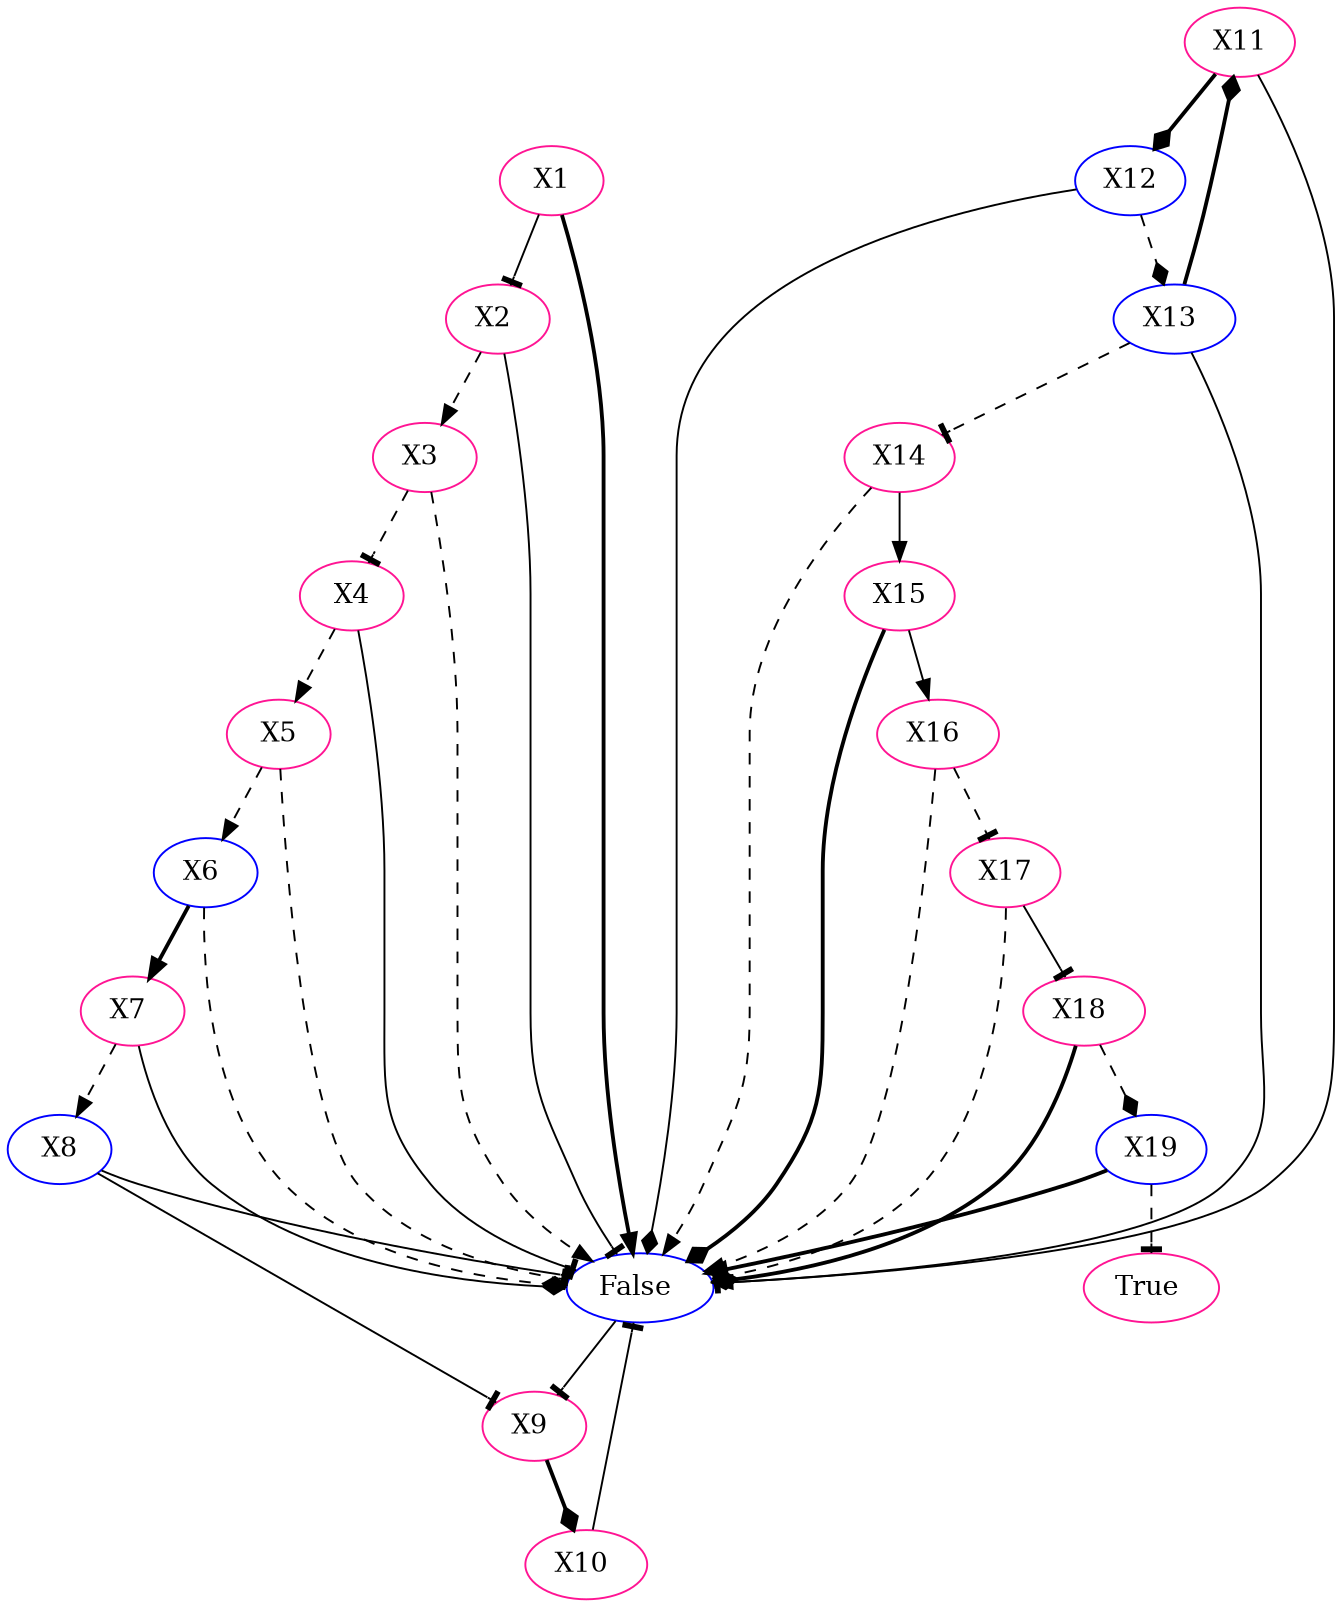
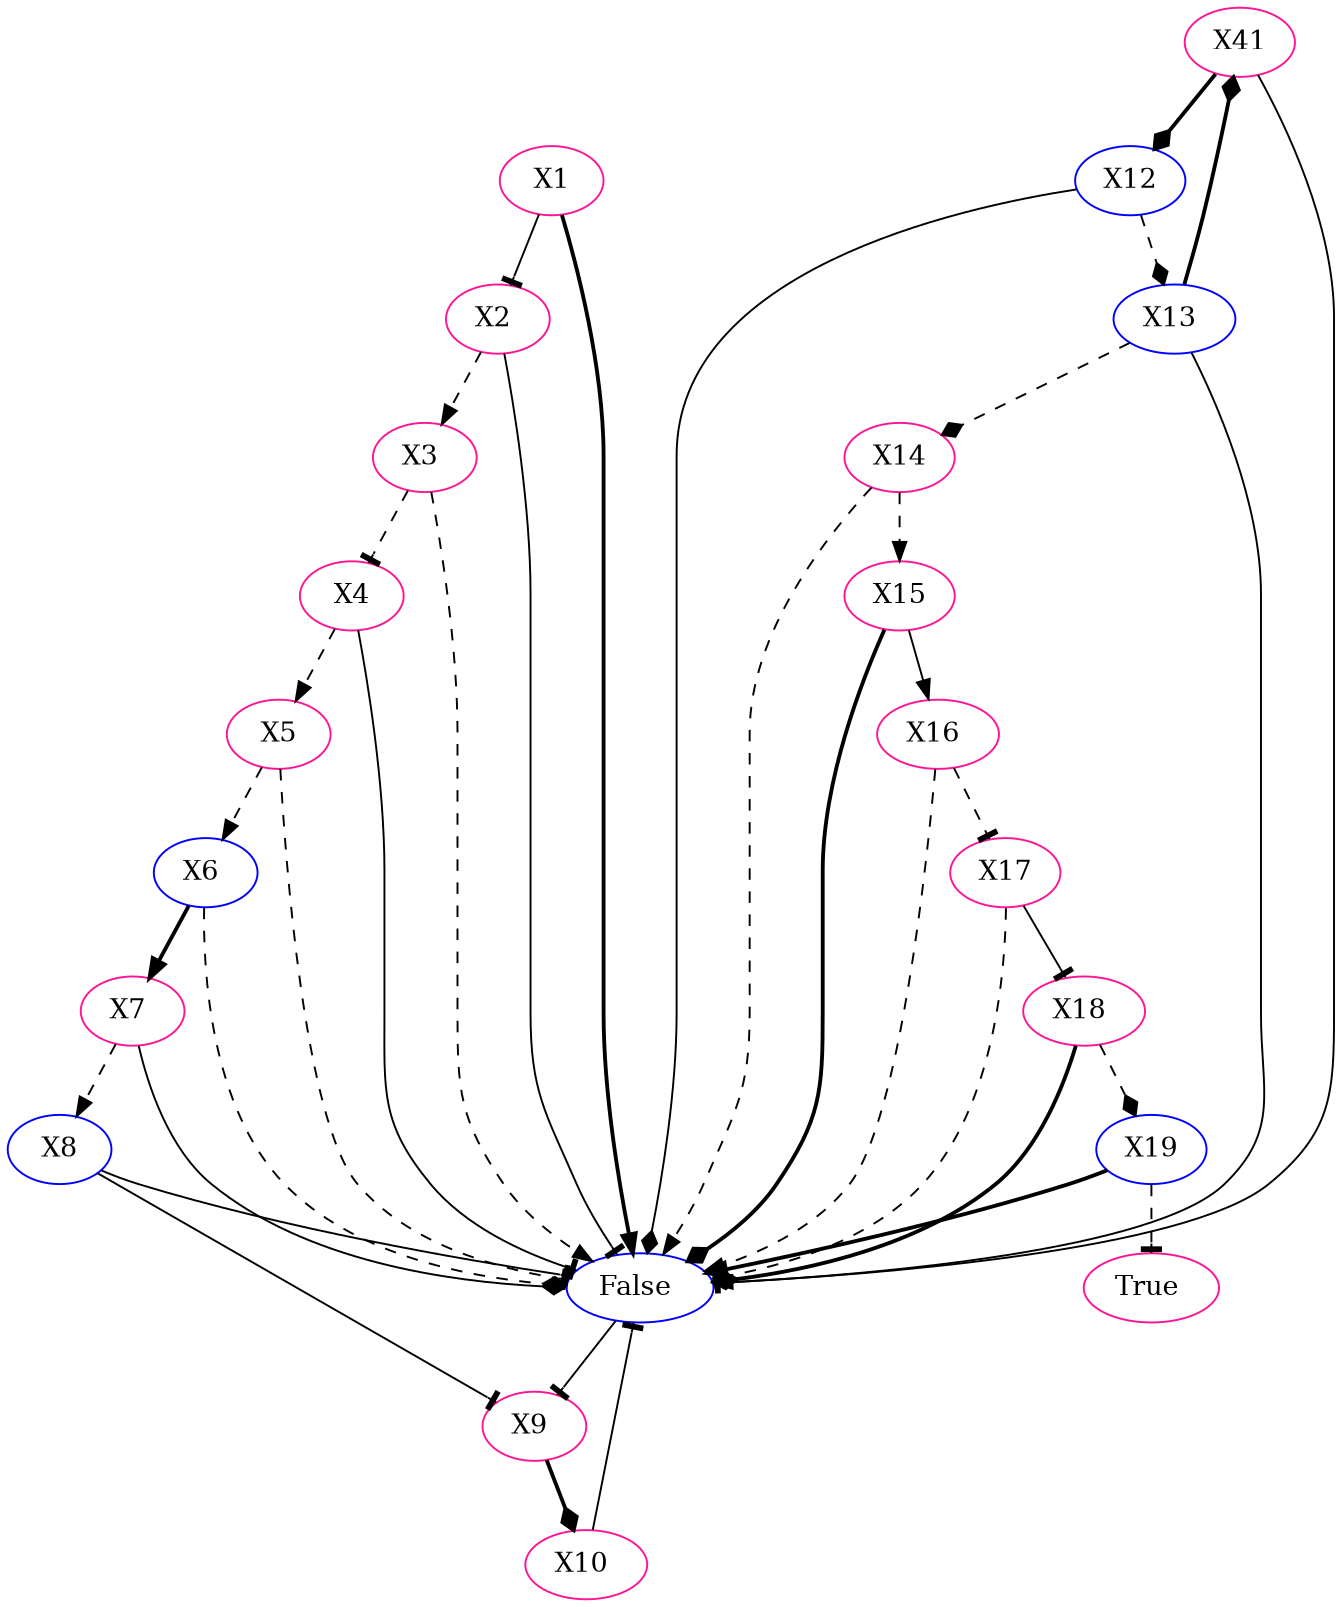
  digraph {
    node [color=deeppink]
    edge [arrowhead=tee fontcolor=gray style=dashed]
    n1 [label=X1]
    n2 [color=blue label="False "]
    n3 [label="X2 "]
    n4 [label="X9 "]
    n5 [label="X3 "]
    n6 [label=X4]
    n7 [label=X5]
    n8 [color=blue label="X6 "]
    n9 [label="X7 "]
    n10 [color=blue label=X8]
    n11 [label="X10 "]
-   n12 [label=X11]
+   n12 [label=X41]
    n13 [color=blue label=X12]
    n14 [color=blue label="X13 "]
    n15 [label=X14]
    n16 [label=X15]
    n17 [label="X16 "]
    n18 [label=X17]
    n19 [label="X18 "]
    n20 [color=blue label=X19]
    n21 [label="True "]
    n1 -> n2 [arrowhead=normal style=bold]
    n1 -> n3 [style=solid]
    n2 -> n4 [style=solid]
    n3 -> n2 [style=solid]
    n3 -> n5 [arrowhead=normal]
    n4 -> n11 [arrowhead=diamond style=bold]
    n5 -> n2 [arrowhead=normal]
    n5 -> n6
    n6 -> n2 [style=solid]
    n6 -> n7 [arrowhead=normal]
    n7 -> n2
    n7 -> n8 [arrowhead=normal]
    n8 -> n2 [arrowhead=diamond]
    n8 -> n9 [arrowhead=normal style=bold]
    n9 -> n2 [arrowhead=diamond style=solid]
    n9 -> n10 [arrowhead=normal]
    n10 -> n2 [style=solid]
    n10 -> n4 [style=solid]
    n11 -> n2 [style=solid]
    n12 -> n2 [style=solid]
    n12 -> n13 [arrowhead=diamond style=bold]
    n13 -> n2 [arrowhead=diamond style=solid]
    n13 -> n14 [arrowhead=diamond]
    n14 -> n2 [arrowhead=normal style=solid]
    n14 -> n12 [arrowhead=diamond style=bold]
-   n14 -> n15
+   n14 -> n15 [arrowhead=diamond]
    n15 -> n2 [arrowhead=normal]
-   n15 -> n16 [arrowhead=normal style=solid]
+   n15 -> n16 [arrowhead=normal]
    n16 -> n2 [arrowhead=diamond style=bold]
    n16 -> n17 [arrowhead=normal style=solid]
    n17 -> n2 [arrowhead=normal]
    n17 -> n18
    n18 -> n2
    n18 -> n19 [style=solid]
    n19 -> n2 [arrowhead=diamond style=bold]
    n19 -> n20 [arrowhead=diamond]
    n20 -> n2 [arrowhead=normal style=bold]
    n20 -> n21
  }
